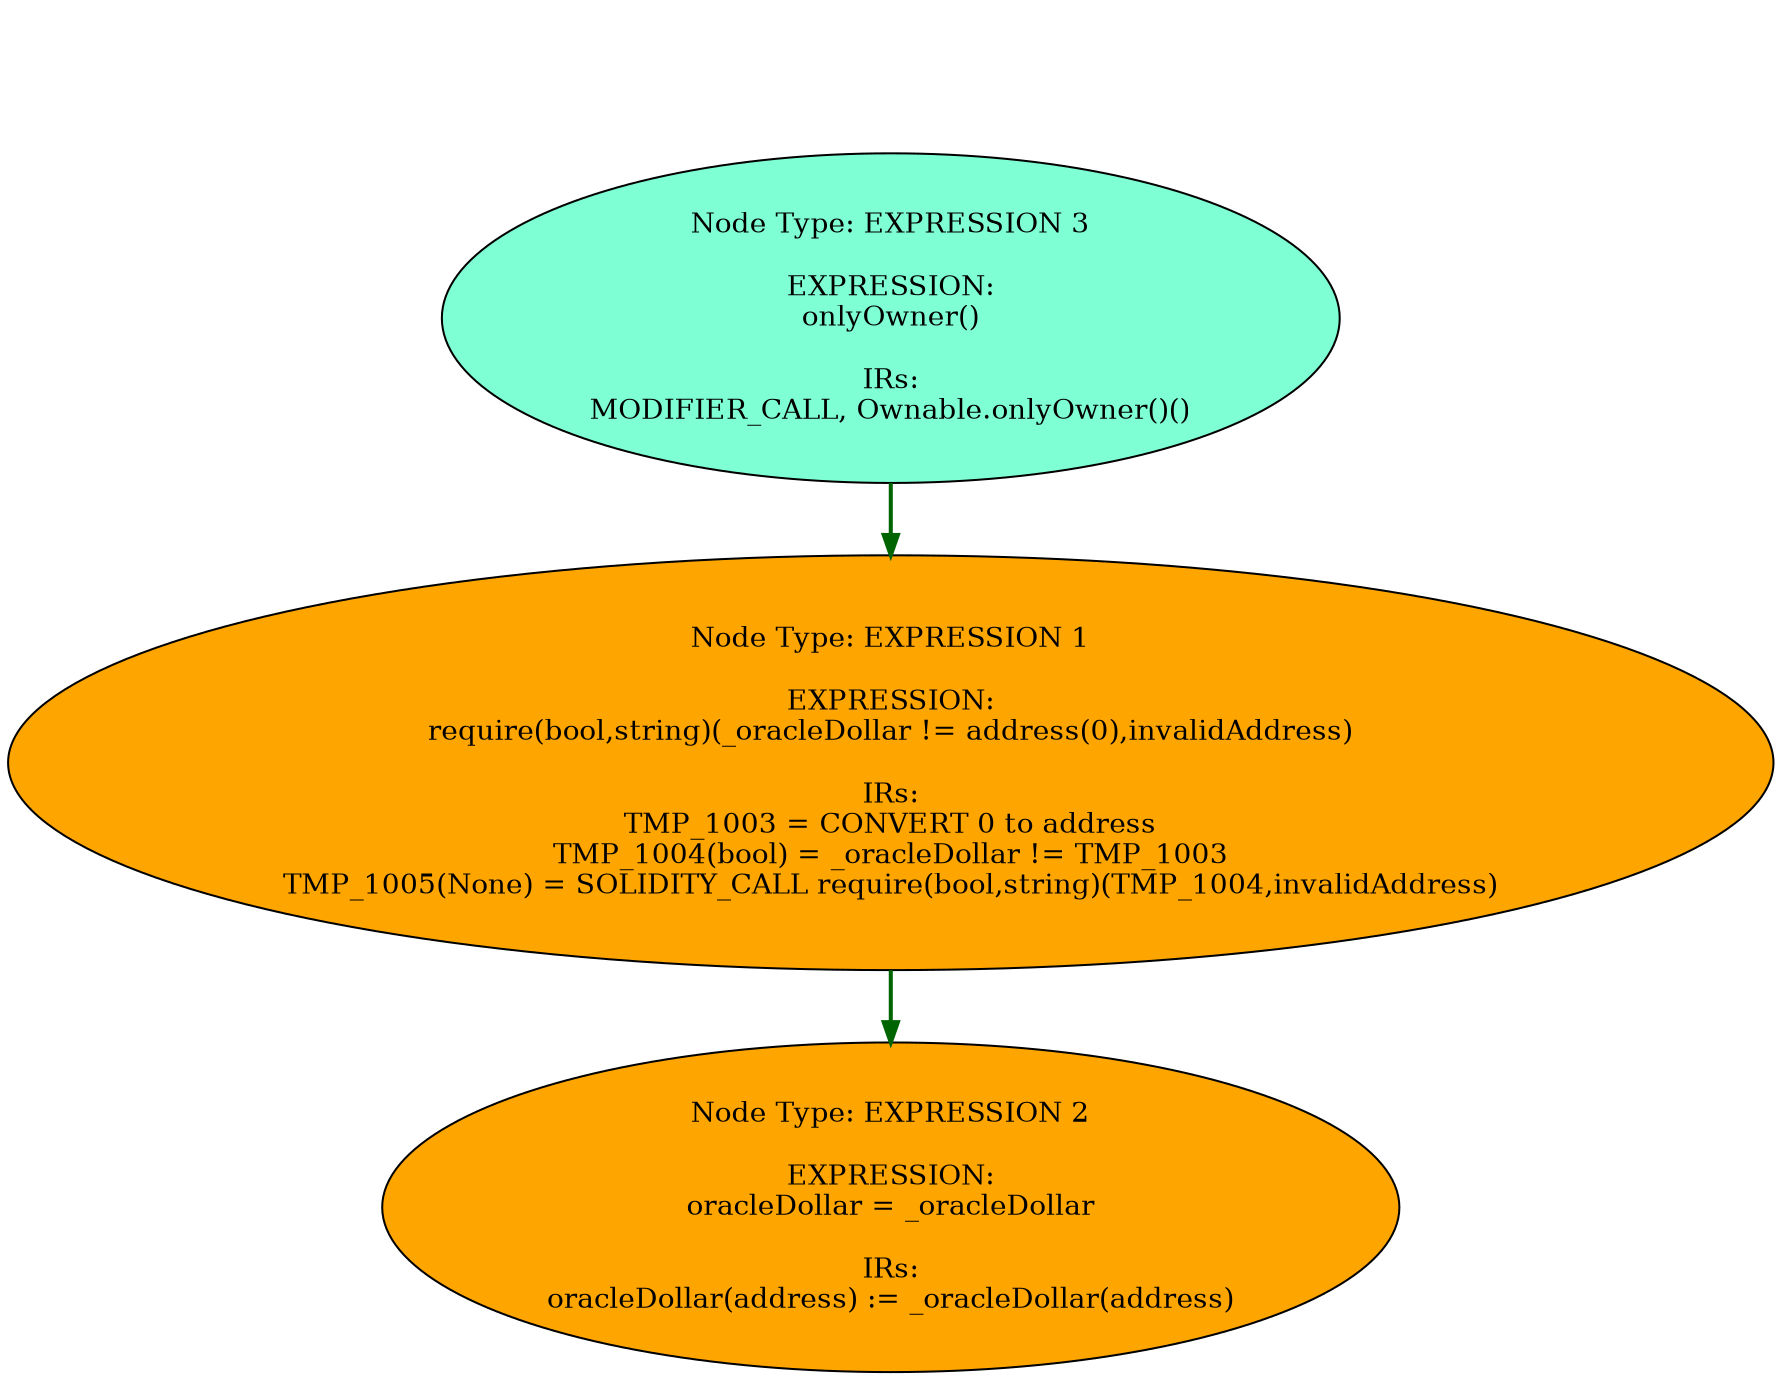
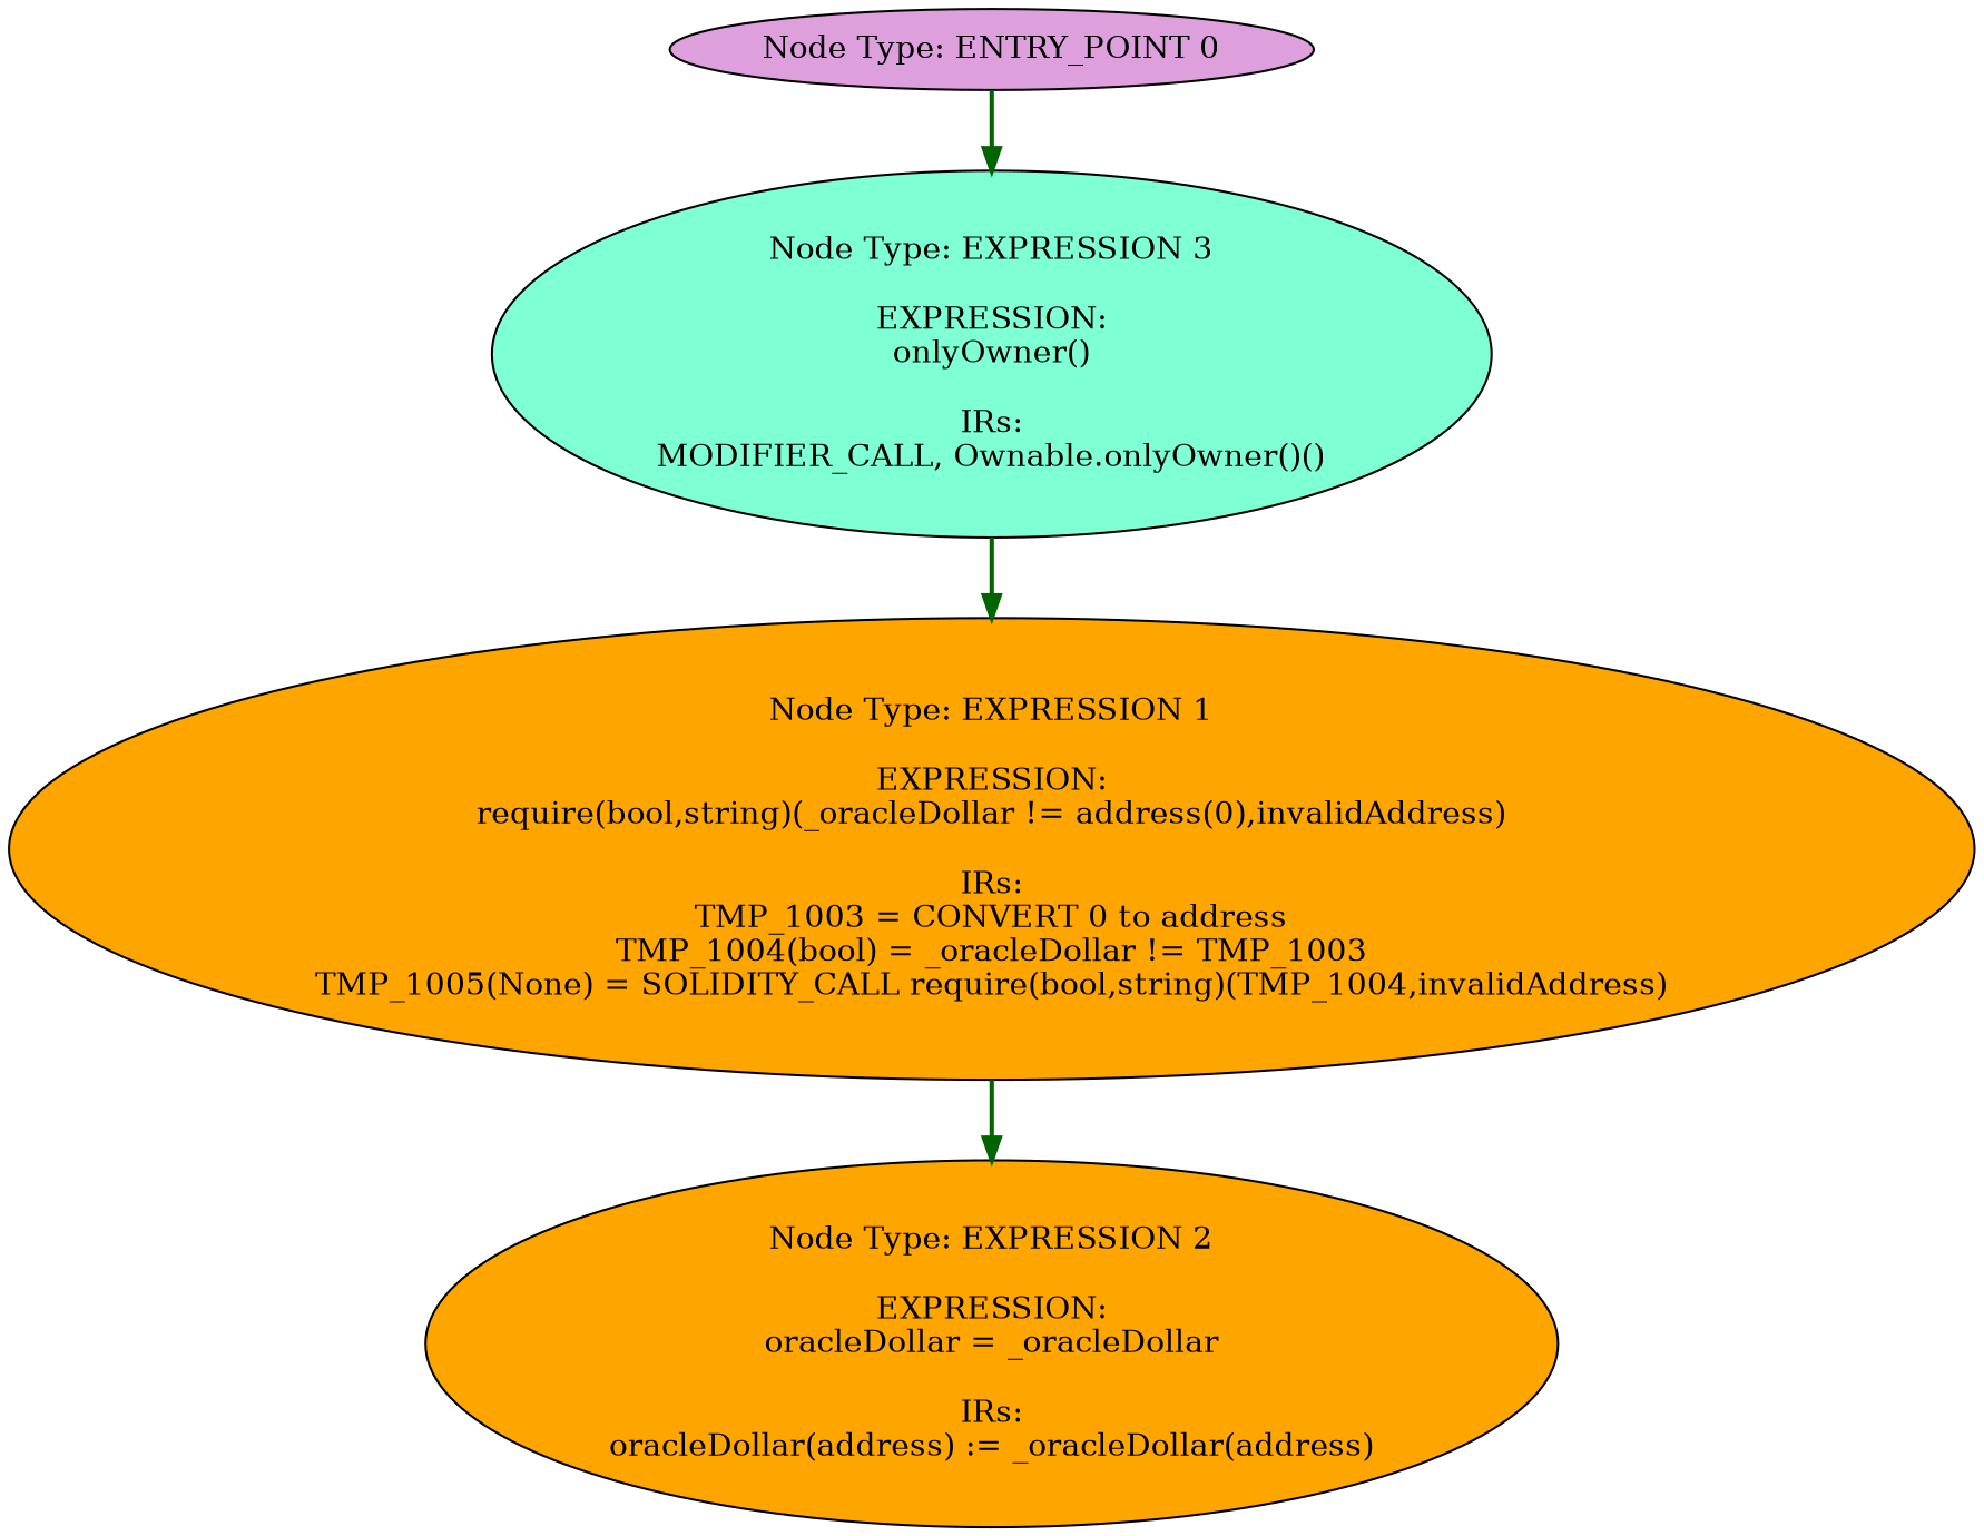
  digraph {
    node [style=filled fillcolor=orange]
    edge [color=darkgreen style=bold]
+   n1 [label="Node Type: ENTRY_POINT 0\n" fillcolor=plum]
    n2 [label="Node Type: EXPRESSION 3\n\nEXPRESSION:\nonlyOwner()\n\nIRs:\nMODIFIER_CALL, Ownable.onlyOwner()()" fillcolor=aquamarine]
    n3 [label="Node Type: EXPRESSION 1\n\nEXPRESSION:\nrequire(bool,string)(_oracleDollar != address(0),invalidAddress)\n\nIRs:\nTMP_1003 = CONVERT 0 to address\nTMP_1004(bool) = _oracleDollar != TMP_1003\nTMP_1005(None) = SOLIDITY_CALL require(bool,string)(TMP_1004,invalidAddress)"]
    n4 [label="Node Type: EXPRESSION 2\n\nEXPRESSION:\noracleDollar = _oracleDollar\n\nIRs:\noracleDollar(address) := _oracleDollar(address)"]
+   n1 -> n2
    n2 -> n3
    n3 -> n4
  }
